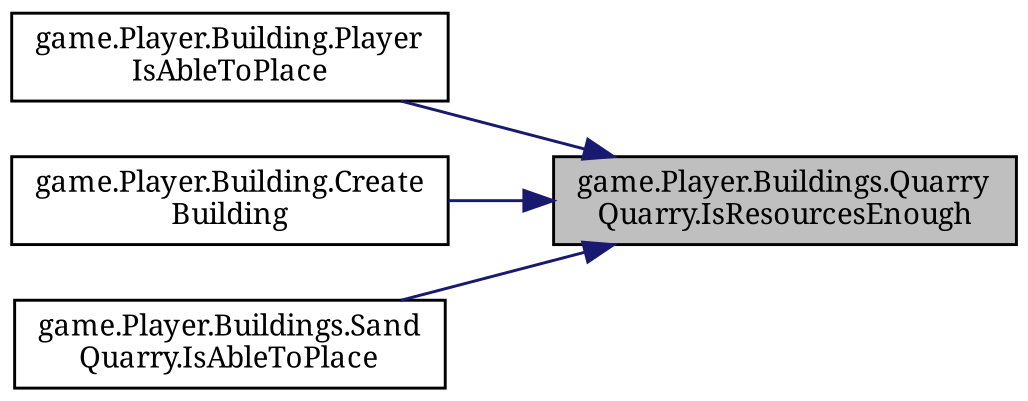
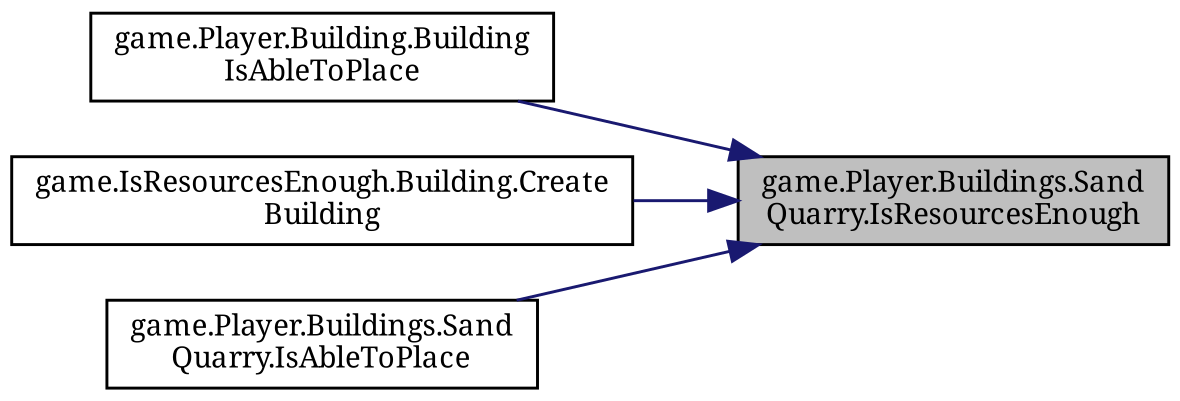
  digraph {
    fontname="Noto Serif"
    rankdir=RL
    node [color=black fillcolor=white fontname="Noto Serif" fontsize=10 shape=record style=filled]
    edge [color=midnightblue dir=back fontname="Noto Serif" fontsize=10 labelfontname=Helvetica labelfontsize=10 style=solid]
-   n1 [fillcolor=grey75 fontcolor=black height=0.2 label="game.Player.Buildings.Quarry\lQuarry.IsResourcesEnough" width=0.4]
-   n2 [height=0.2 label="game.Player.Building.Player\lIsAbleToPlace" width=0.4]
-   n3 [height=0.2 label="game.Player.Building.Create\lBuilding" width=0.4]
+   n1 [fillcolor=grey75 fontcolor=black height=0.2 label="game.Player.Buildings.Sand\lQuarry.IsResourcesEnough" width=0.4]
+   n2 [height=0.2 label="game.Player.Building.Building\lIsAbleToPlace" width=0.4]
+   n3 [height=0.2 label="game.IsResourcesEnough.Building.Create\lBuilding" width=0.4]
    n4 [height=0.2 label="game.Player.Buildings.Sand\lQuarry.IsAbleToPlace" width=0.4]
    n1 -> n2
    n1 -> n3
    n1 -> n4
  }
